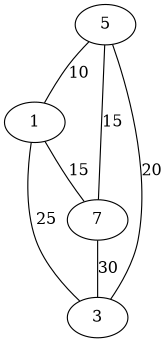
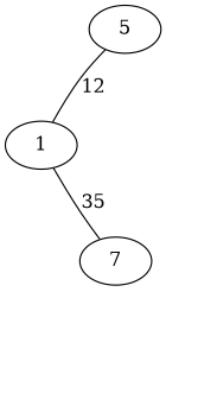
  graph {
    n1 [label=5]
    1
    n3 [label=7]
-   3
-   n1 -- 1 [label=10]
-   n1 -- n3 [label=15]
-   n1 -- 3 [label=20]
-   1 -- n3 [label=15]
-   1 -- 3 [label=25]
-   n3 -- 3 [label=30]
+   n1 -- 1 [label=12]
+   1 -- n3 [label=35]
  }
